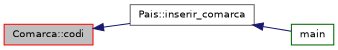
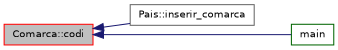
  digraph {
    rankdir=LR
    node [fillcolor=white fontname=Helvetica fontsize=10 shape=record style=filled]
    edge [color=midnightblue dir=back fontname=Helvetica fontsize=10 labelfontname=Helvetica labelfontsize=10 style=solid]
    n1 [color=red fillcolor=grey75 fontcolor=black height=0.2 label="Comarca::codi" width=0.4]
    n2 [color=gray40 height=0.2 label="Pais::inserir_comarca" width=0.4]
    n3 [color=darkgreen height=0.2 label=main width=0.4]
    n1 -> n2
-   n2 -> n3
+   n1 -> n3
  }
